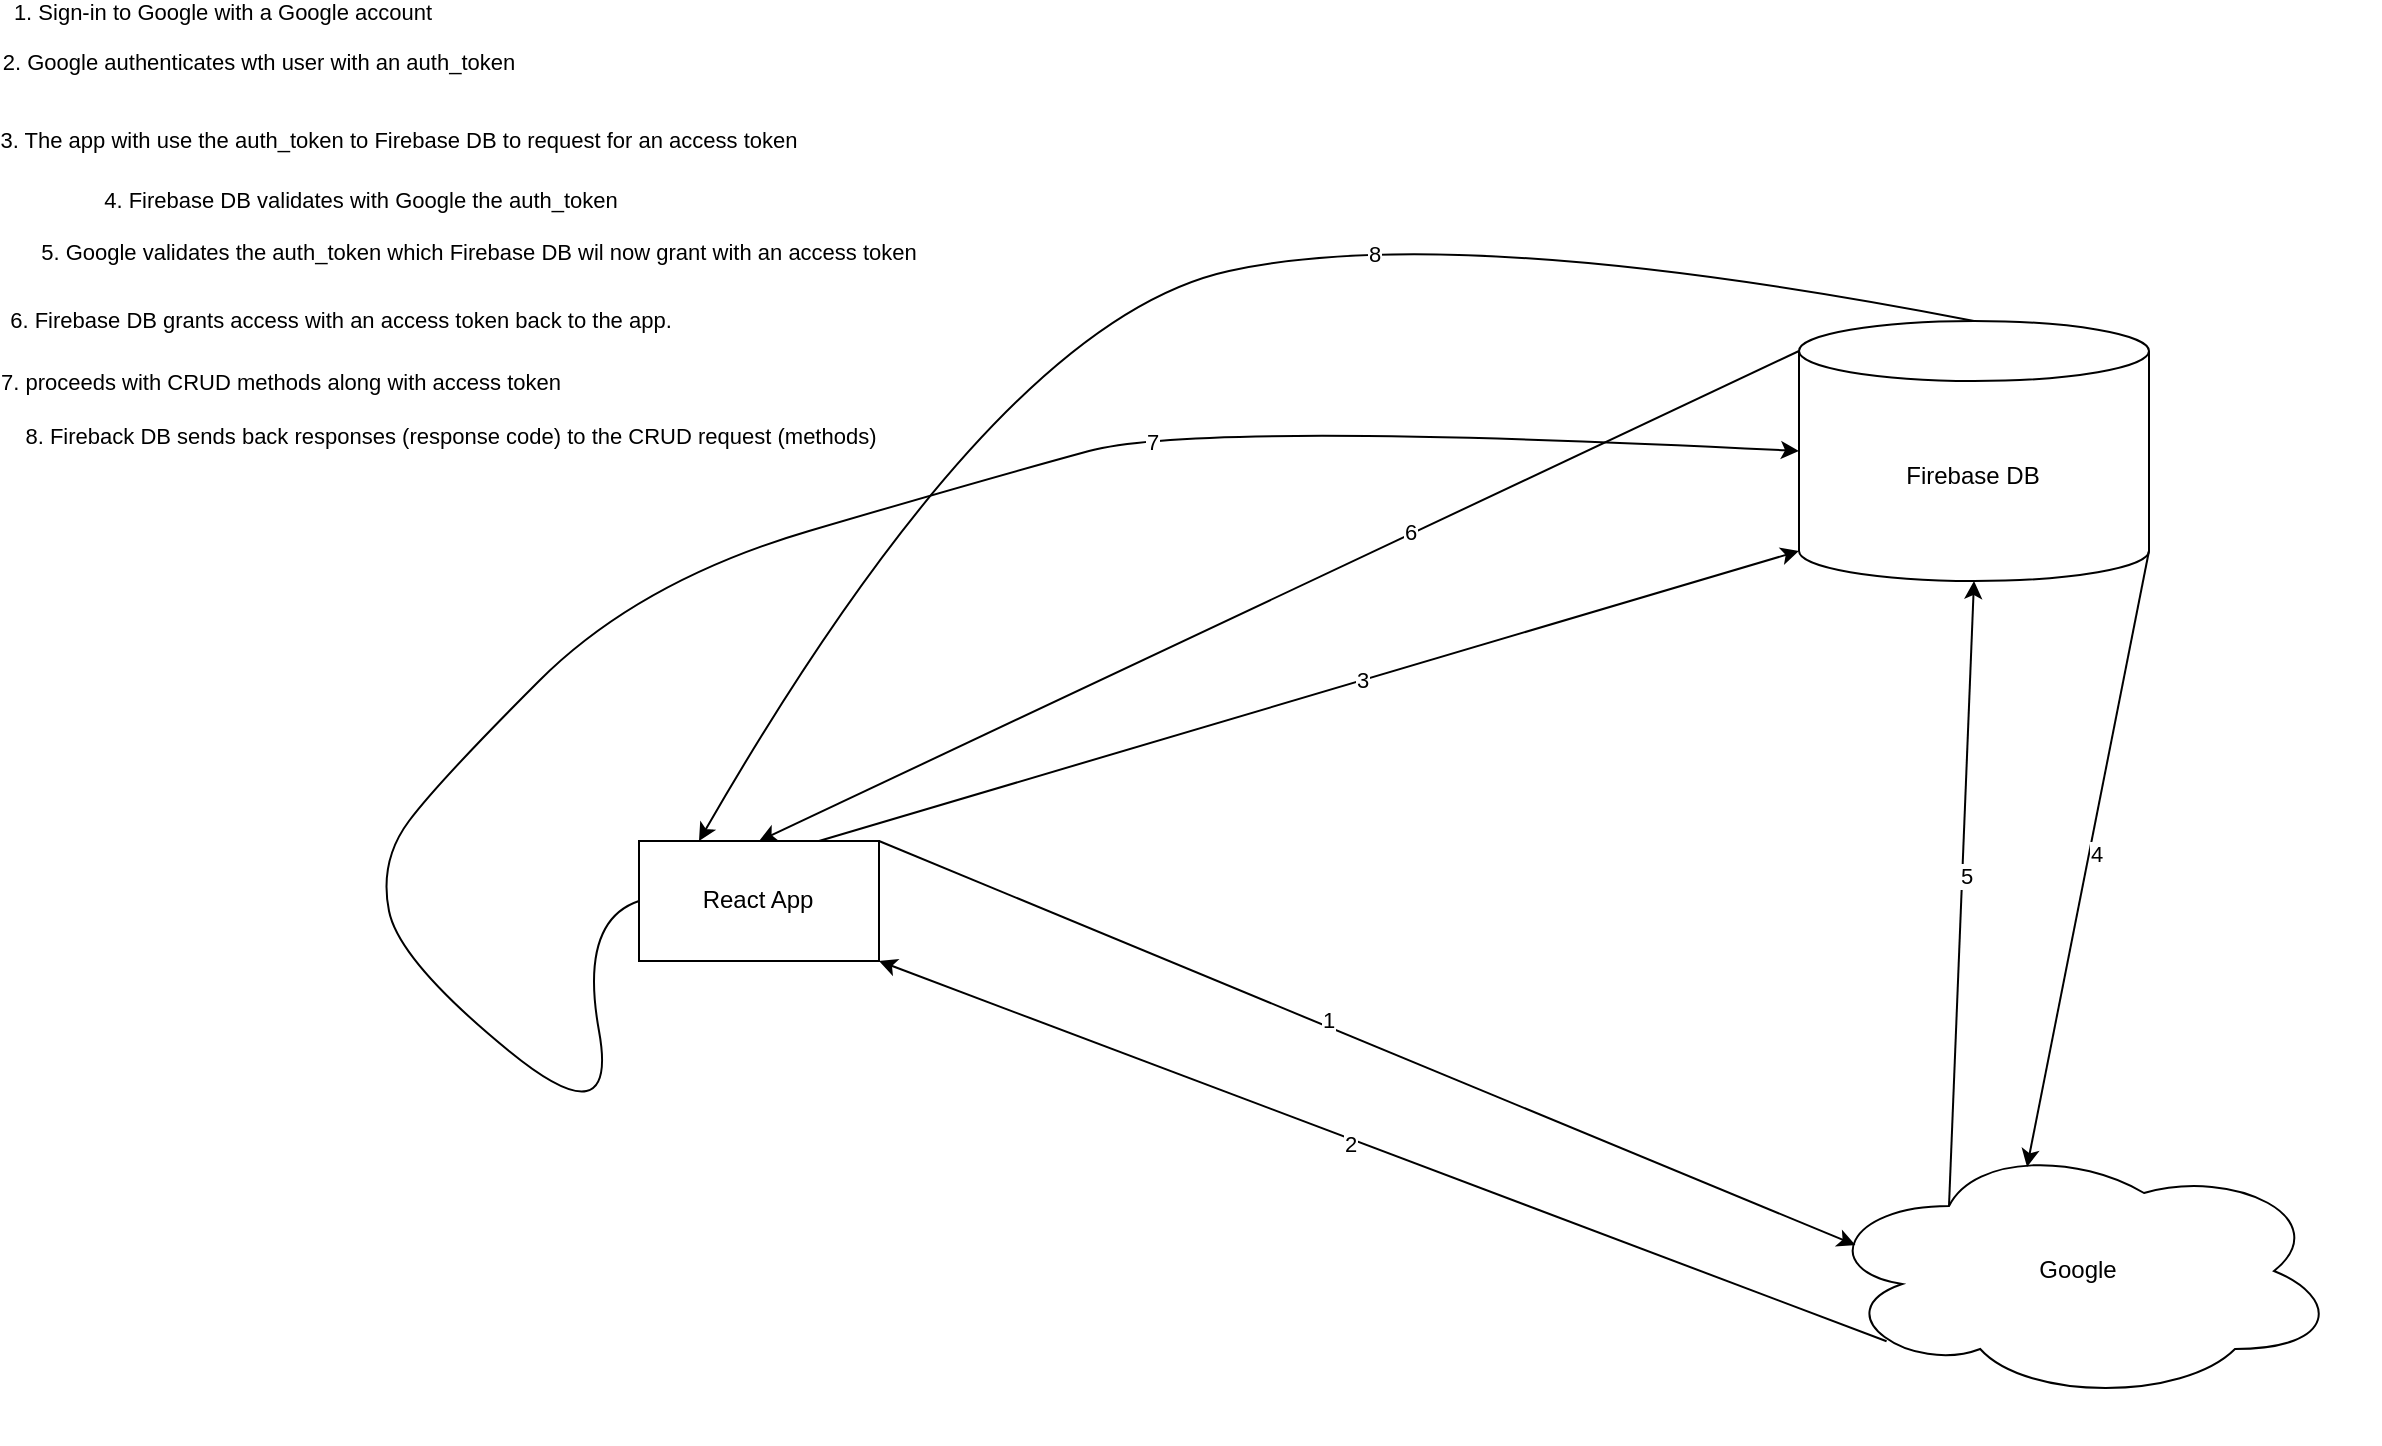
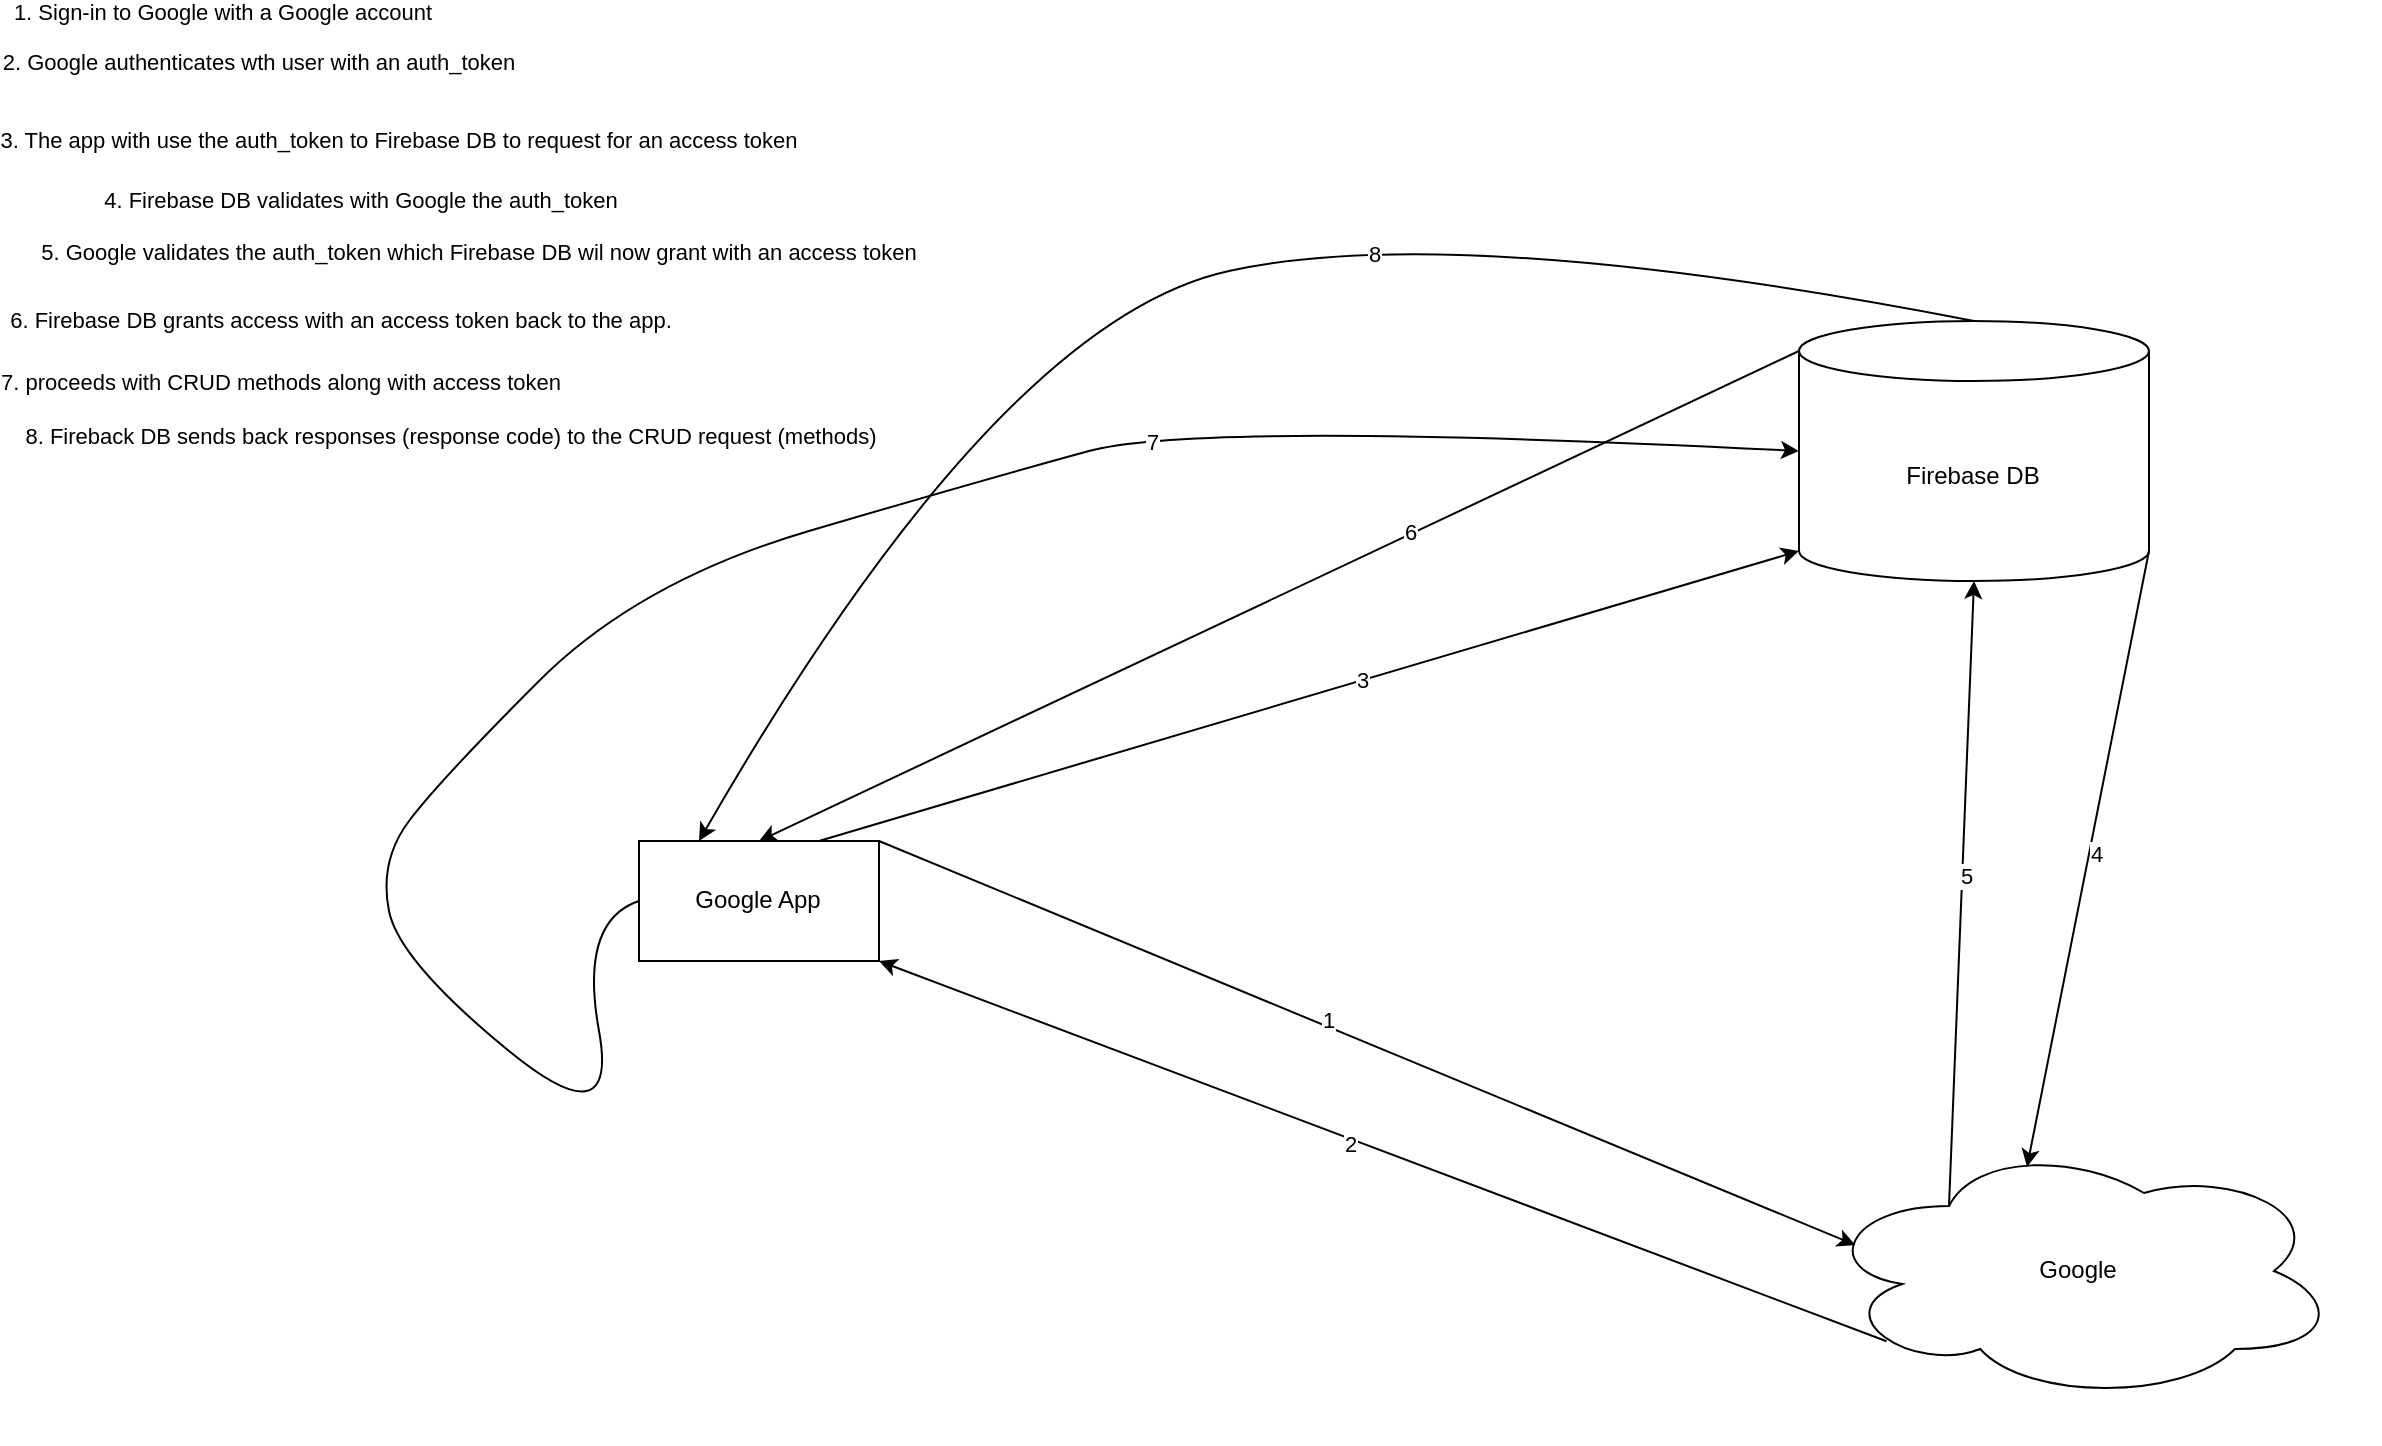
  <mxCell id="0" />
  <mxCell id="1" parent="0" />
- <mxCell id="2" value="React App" style="rounded=0;whiteSpace=wrap;html=1;" vertex="1" parent="1"><mxGeometry x="150" y="330" width="120" height="60" as="geometry" /></mxCell>
+ <mxCell id="2" value="Google App" style="rounded=0;whiteSpace=wrap;html=1;" vertex="1" parent="1"><mxGeometry x="150" y="330" width="120" height="60" as="geometry" /></mxCell>
  <mxCell id="3" value="Firebase DB" style="shape=cylinder3;whiteSpace=wrap;html=1;boundedLbl=1;backgroundOutline=1;size=15;" vertex="1" parent="1"><mxGeometry x="730" y="70" width="175" height="130" as="geometry" /></mxCell>
  <mxCell id="4" value="Google" style="ellipse;shape=cloud;whiteSpace=wrap;html=1;" vertex="1" parent="1"><mxGeometry x="740" y="480" width="260" height="130" as="geometry" /></mxCell>
  <mxCell id="5" value="" style="endArrow=classic;html=1;rounded=0;exitX=1;exitY=0;exitDx=0;exitDy=0;entryX=0.07;entryY=0.4;entryDx=0;entryDy=0;entryPerimeter=0;" edge="1" parent="1" source="2" target="4"><mxGeometry width="50" height="50" relative="1" as="geometry"><mxPoint x="510" y="410" as="sourcePoint" /><mxPoint x="560" y="360" as="targetPoint" /></mxGeometry></mxCell>
  <mxCell id="6" value="1. Sign-in to Google with a Google account" style="edgeLabel;html=1;align=center;verticalAlign=middle;resizable=0;points=[];" vertex="1" connectable="0" parent="5"><mxGeometry x="-0.426" y="2" relative="1" as="geometry"><mxPoint x="-470" y="-471" as="offset" /></mxGeometry></mxCell>
  <mxCell id="7" value="1" style="edgeLabel;html=1;align=center;verticalAlign=middle;resizable=0;points=[];" vertex="1" connectable="0" parent="5"><mxGeometry x="-0.084" y="3" relative="1" as="geometry"><mxPoint as="offset" /></mxGeometry></mxCell>
  <mxCell id="8" value="" style="endArrow=classic;html=1;rounded=0;entryX=1;entryY=1;entryDx=0;entryDy=0;exitX=0.13;exitY=0.77;exitDx=0;exitDy=0;exitPerimeter=0;" edge="1" parent="1" source="4" target="2"><mxGeometry width="50" height="50" relative="1" as="geometry"><mxPoint x="510" y="410" as="sourcePoint" /><mxPoint x="560" y="360" as="targetPoint" /></mxGeometry></mxCell>
  <mxCell id="9" value="2. Google authenticates wth user with an auth_token" style="edgeLabel;html=1;align=center;verticalAlign=middle;resizable=0;points=[];" vertex="1" connectable="0" parent="8"><mxGeometry x="0.413" y="1" relative="1" as="geometry"><mxPoint x="-458" y="-506" as="offset" /></mxGeometry></mxCell>
  <mxCell id="10" value="2" style="edgeLabel;html=1;align=center;verticalAlign=middle;resizable=0;points=[];" vertex="1" connectable="0" parent="8"><mxGeometry x="0.062" y="2" relative="1" as="geometry"><mxPoint as="offset" /></mxGeometry></mxCell>
  <mxCell id="11" value="" style="endArrow=classic;html=1;rounded=0;entryX=0;entryY=1;entryDx=0;entryDy=-15;entryPerimeter=0;exitX=0.75;exitY=0;exitDx=0;exitDy=0;" edge="1" parent="1" source="2" target="3"><mxGeometry width="50" height="50" relative="1" as="geometry"><mxPoint x="510" y="410" as="sourcePoint" /><mxPoint x="560" y="360" as="targetPoint" /></mxGeometry></mxCell>
  <mxCell id="12" value="3. The app with use the auth_token to Firebase DB to request for an access token" style="edgeLabel;html=1;align=center;verticalAlign=middle;resizable=0;points=[];" vertex="1" connectable="0" parent="11"><mxGeometry x="-0.001" y="3" relative="1" as="geometry"><mxPoint x="-454" y="-275" as="offset" /></mxGeometry></mxCell>
  <mxCell id="13" value="3" style="edgeLabel;html=1;align=center;verticalAlign=middle;resizable=0;points=[];" vertex="1" connectable="0" parent="11"><mxGeometry x="0.107" relative="1" as="geometry"><mxPoint as="offset" /></mxGeometry></mxCell>
  <mxCell id="14" value="" style="endArrow=classic;html=1;rounded=0;exitX=1;exitY=1;exitDx=0;exitDy=-15;exitPerimeter=0;entryX=0.4;entryY=0.1;entryDx=0;entryDy=0;entryPerimeter=0;" edge="1" parent="1" source="3" target="4"><mxGeometry width="50" height="50" relative="1" as="geometry"><mxPoint x="760" y="240" as="sourcePoint" /><mxPoint x="810" y="190" as="targetPoint" /></mxGeometry></mxCell>
  <mxCell id="15" value="4. Firebase DB validates with Google the auth_token" style="edgeLabel;html=1;align=center;verticalAlign=middle;resizable=0;points=[];" vertex="1" connectable="0" parent="14"><mxGeometry x="-0.556" relative="1" as="geometry"><mxPoint x="-881" y="-244" as="offset" /></mxGeometry></mxCell>
  <mxCell id="16" value="4" style="edgeLabel;html=1;align=center;verticalAlign=middle;resizable=0;points=[];" vertex="1" connectable="0" parent="14"><mxGeometry x="-0.02" y="3" relative="1" as="geometry"><mxPoint as="offset" /></mxGeometry></mxCell>
  <mxCell id="17" value="" style="endArrow=classic;html=1;rounded=0;entryX=0.5;entryY=1;entryDx=0;entryDy=0;entryPerimeter=0;exitX=0.25;exitY=0.25;exitDx=0;exitDy=0;exitPerimeter=0;" edge="1" parent="1" source="4" target="3"><mxGeometry width="50" height="50" relative="1" as="geometry"><mxPoint x="750" y="440" as="sourcePoint" /><mxPoint x="800" y="390" as="targetPoint" /></mxGeometry></mxCell>
  <mxCell id="18" value="5. Google validates the auth_token which Firebase DB wil now grant with an access token" style="edgeLabel;html=1;align=center;verticalAlign=middle;resizable=0;points=[];" vertex="1" connectable="0" parent="17"><mxGeometry x="0.24" relative="1" as="geometry"><mxPoint x="-743" y="-283" as="offset" /></mxGeometry></mxCell>
  <mxCell id="19" value="5" style="edgeLabel;html=1;align=center;verticalAlign=middle;resizable=0;points=[];" vertex="1" connectable="0" parent="17"><mxGeometry x="0.057" y="-2" relative="1" as="geometry"><mxPoint as="offset" /></mxGeometry></mxCell>
  <mxCell id="20" value="" style="endArrow=classic;html=1;rounded=0;entryX=0.5;entryY=0;entryDx=0;entryDy=0;exitX=0;exitY=0;exitDx=0;exitDy=15;exitPerimeter=0;" edge="1" parent="1" source="3" target="2"><mxGeometry width="50" height="50" relative="1" as="geometry"><mxPoint x="590" y="400" as="sourcePoint" /><mxPoint x="640" y="350" as="targetPoint" /></mxGeometry></mxCell>
  <mxCell id="21" value="6. Firebase DB grants access with an access token back to the app." style="edgeLabel;html=1;align=center;verticalAlign=middle;resizable=0;points=[];" vertex="1" connectable="0" parent="20"><mxGeometry x="-0.109" y="3" relative="1" as="geometry"><mxPoint x="-499" y="-127" as="offset" /></mxGeometry></mxCell>
  <mxCell id="22" value="6" style="edgeLabel;html=1;align=center;verticalAlign=middle;resizable=0;points=[];" vertex="1" connectable="0" parent="20"><mxGeometry x="-0.251" y="-1" relative="1" as="geometry"><mxPoint as="offset" /></mxGeometry></mxCell>
  <mxCell id="23" value="" style="curved=1;endArrow=classic;html=1;rounded=0;exitX=0;exitY=0.5;exitDx=0;exitDy=0;entryX=0;entryY=0.5;entryDx=0;entryDy=0;entryPerimeter=0;" edge="1" parent="1" source="2" target="3"><mxGeometry width="50" height="50" relative="1" as="geometry"><mxPoint x="90" y="480" as="sourcePoint" /><mxPoint x="780" y="60" as="targetPoint" /><Array as="points"><mxPoint x="120" y="370" /><mxPoint x="140" y="480" /><mxPoint x="30" y="390" /><mxPoint x="20" y="340" /><mxPoint x="50" y="300" /><mxPoint x="150" y="200" /><mxPoint x="320" y="150" /><mxPoint x="430" y="120" /></Array></mxGeometry></mxCell>
  <mxCell id="24" value="7" style="edgeLabel;html=1;align=center;verticalAlign=middle;resizable=0;points=[];" vertex="1" connectable="0" parent="23"><mxGeometry x="0.418" y="-4" relative="1" as="geometry"><mxPoint as="offset" /></mxGeometry></mxCell>
  <mxCell id="25" value="7. proceeds with CRUD methods along with access token" style="edgeLabel;html=1;align=center;verticalAlign=middle;resizable=0;points=[];" vertex="1" connectable="0" parent="23"><mxGeometry x="0.357" y="-5" relative="1" as="geometry"><mxPoint x="-404" y="-40" as="offset" /></mxGeometry></mxCell>
  <mxCell id="26" value="" style="curved=1;endArrow=classic;html=1;rounded=0;entryX=0.25;entryY=0;entryDx=0;entryDy=0;exitX=0.5;exitY=0;exitDx=0;exitDy=0;exitPerimeter=0;" edge="1" parent="1" source="3" target="2"><mxGeometry width="50" height="50" relative="1" as="geometry"><mxPoint x="700" y="380" as="sourcePoint" /><mxPoint x="640" y="350" as="targetPoint" /><Array as="points"><mxPoint x="560" y="20" /><mxPoint x="330" y="70" /></Array></mxGeometry></mxCell>
  <mxCell id="27" value="8" style="edgeLabel;html=1;align=center;verticalAlign=middle;resizable=0;points=[];" vertex="1" connectable="0" parent="26"><mxGeometry x="-0.23" y="7" relative="1" as="geometry"><mxPoint as="offset" /></mxGeometry></mxCell>
  <mxCell id="28" value="8. Fireback DB sends back responses (response code) to the CRUD request (methods)" style="edgeLabel;html=1;align=center;verticalAlign=middle;resizable=0;points=[];" vertex="1" connectable="0" parent="26"><mxGeometry x="-0.356" y="16" relative="1" as="geometry"><mxPoint x="-507" y="91" as="offset" /></mxGeometry></mxCell>
